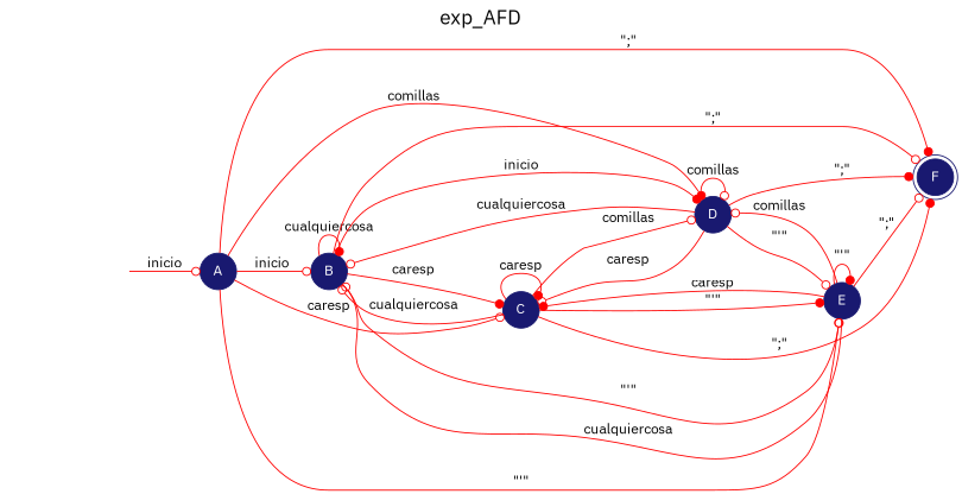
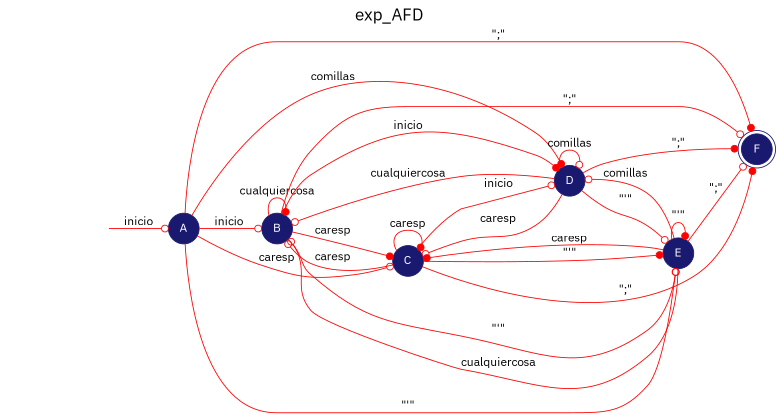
  digraph {
    fontname="IBM Plex Sans"
    fontsize=20
    label=exp_AFD
    labelloc=t
    rankdir=LR
    node [color=midnightblue fontcolor=white fontname="IBM Plex Sans" shape=circle style=filled]
    edge [arrowhead=odot color=red fontname="IBM Plex Sans"]
    secret_node [style=invis]
    A
    B
    C
    D
    E
    F [shape=doublecircle]
    secret_node -> A [label=inicio]
    A -> B [label=inicio]
    A -> C [label=caresp]
    A -> D [arrowhead=dot label=comillas]
    A -> E [label="\"'\""]
    A -> F [arrowhead=dot label="\";\""]
    B -> B [arrowhead=dot label=cualquiercosa]
    B -> C [arrowhead=dot label=caresp]
    B -> D [arrowhead=dot label=inicio]
    B -> E [label="\"'\""]
    B -> F [label="\";\""]
-   C -> B [label=cualquiercosa]
+   C -> B [label=caresp]
    C -> C [arrowhead=dot label=caresp]
-   C -> D [label=comillas]
+   C -> D [label=inicio]
    C -> E [arrowhead=dot label="\"'\""]
    C -> F [arrowhead=dot label="\";\""]
    D -> B [label=cualquiercosa]
    D -> C [label=caresp]
    D -> D [label=comillas]
    D -> E [label="\"'\""]
    D -> F [arrowhead=dot label="\";\""]
    E -> B [label=cualquiercosa]
    E -> C [arrowhead=dot label=caresp]
    E -> D [label=comillas]
    E -> E [arrowhead=dot label="\"'\""]
    E -> F [label="\";\""]
  }
